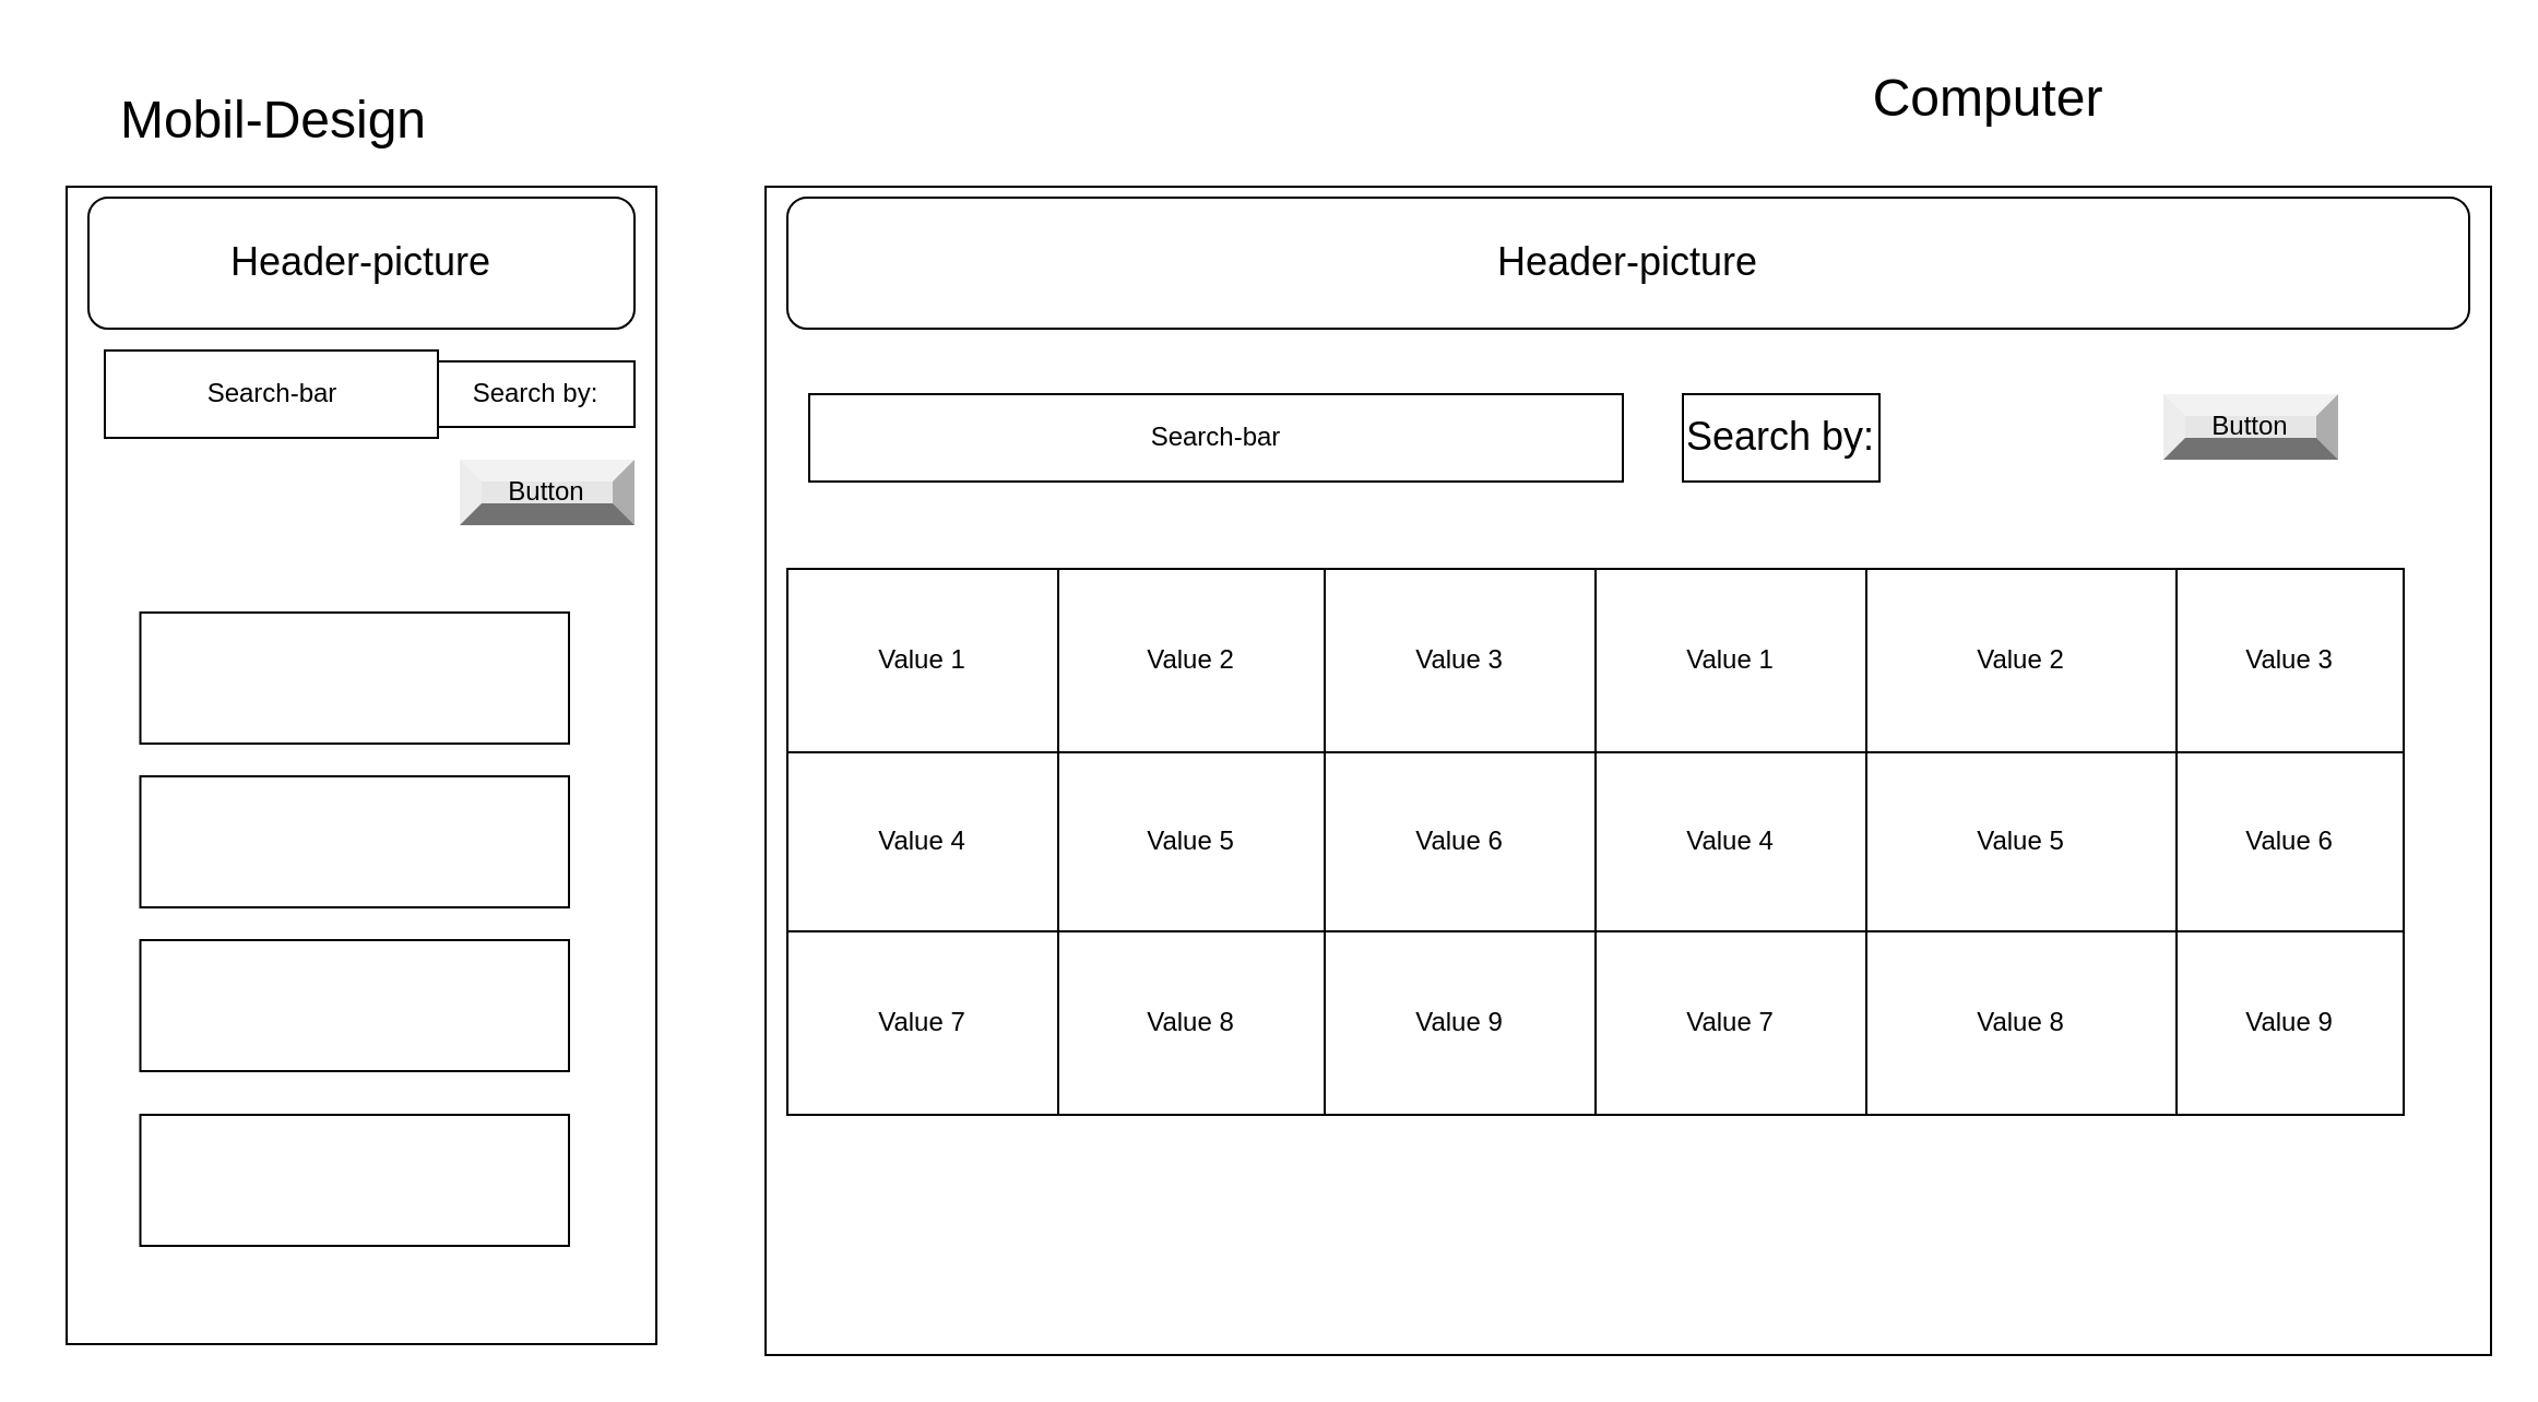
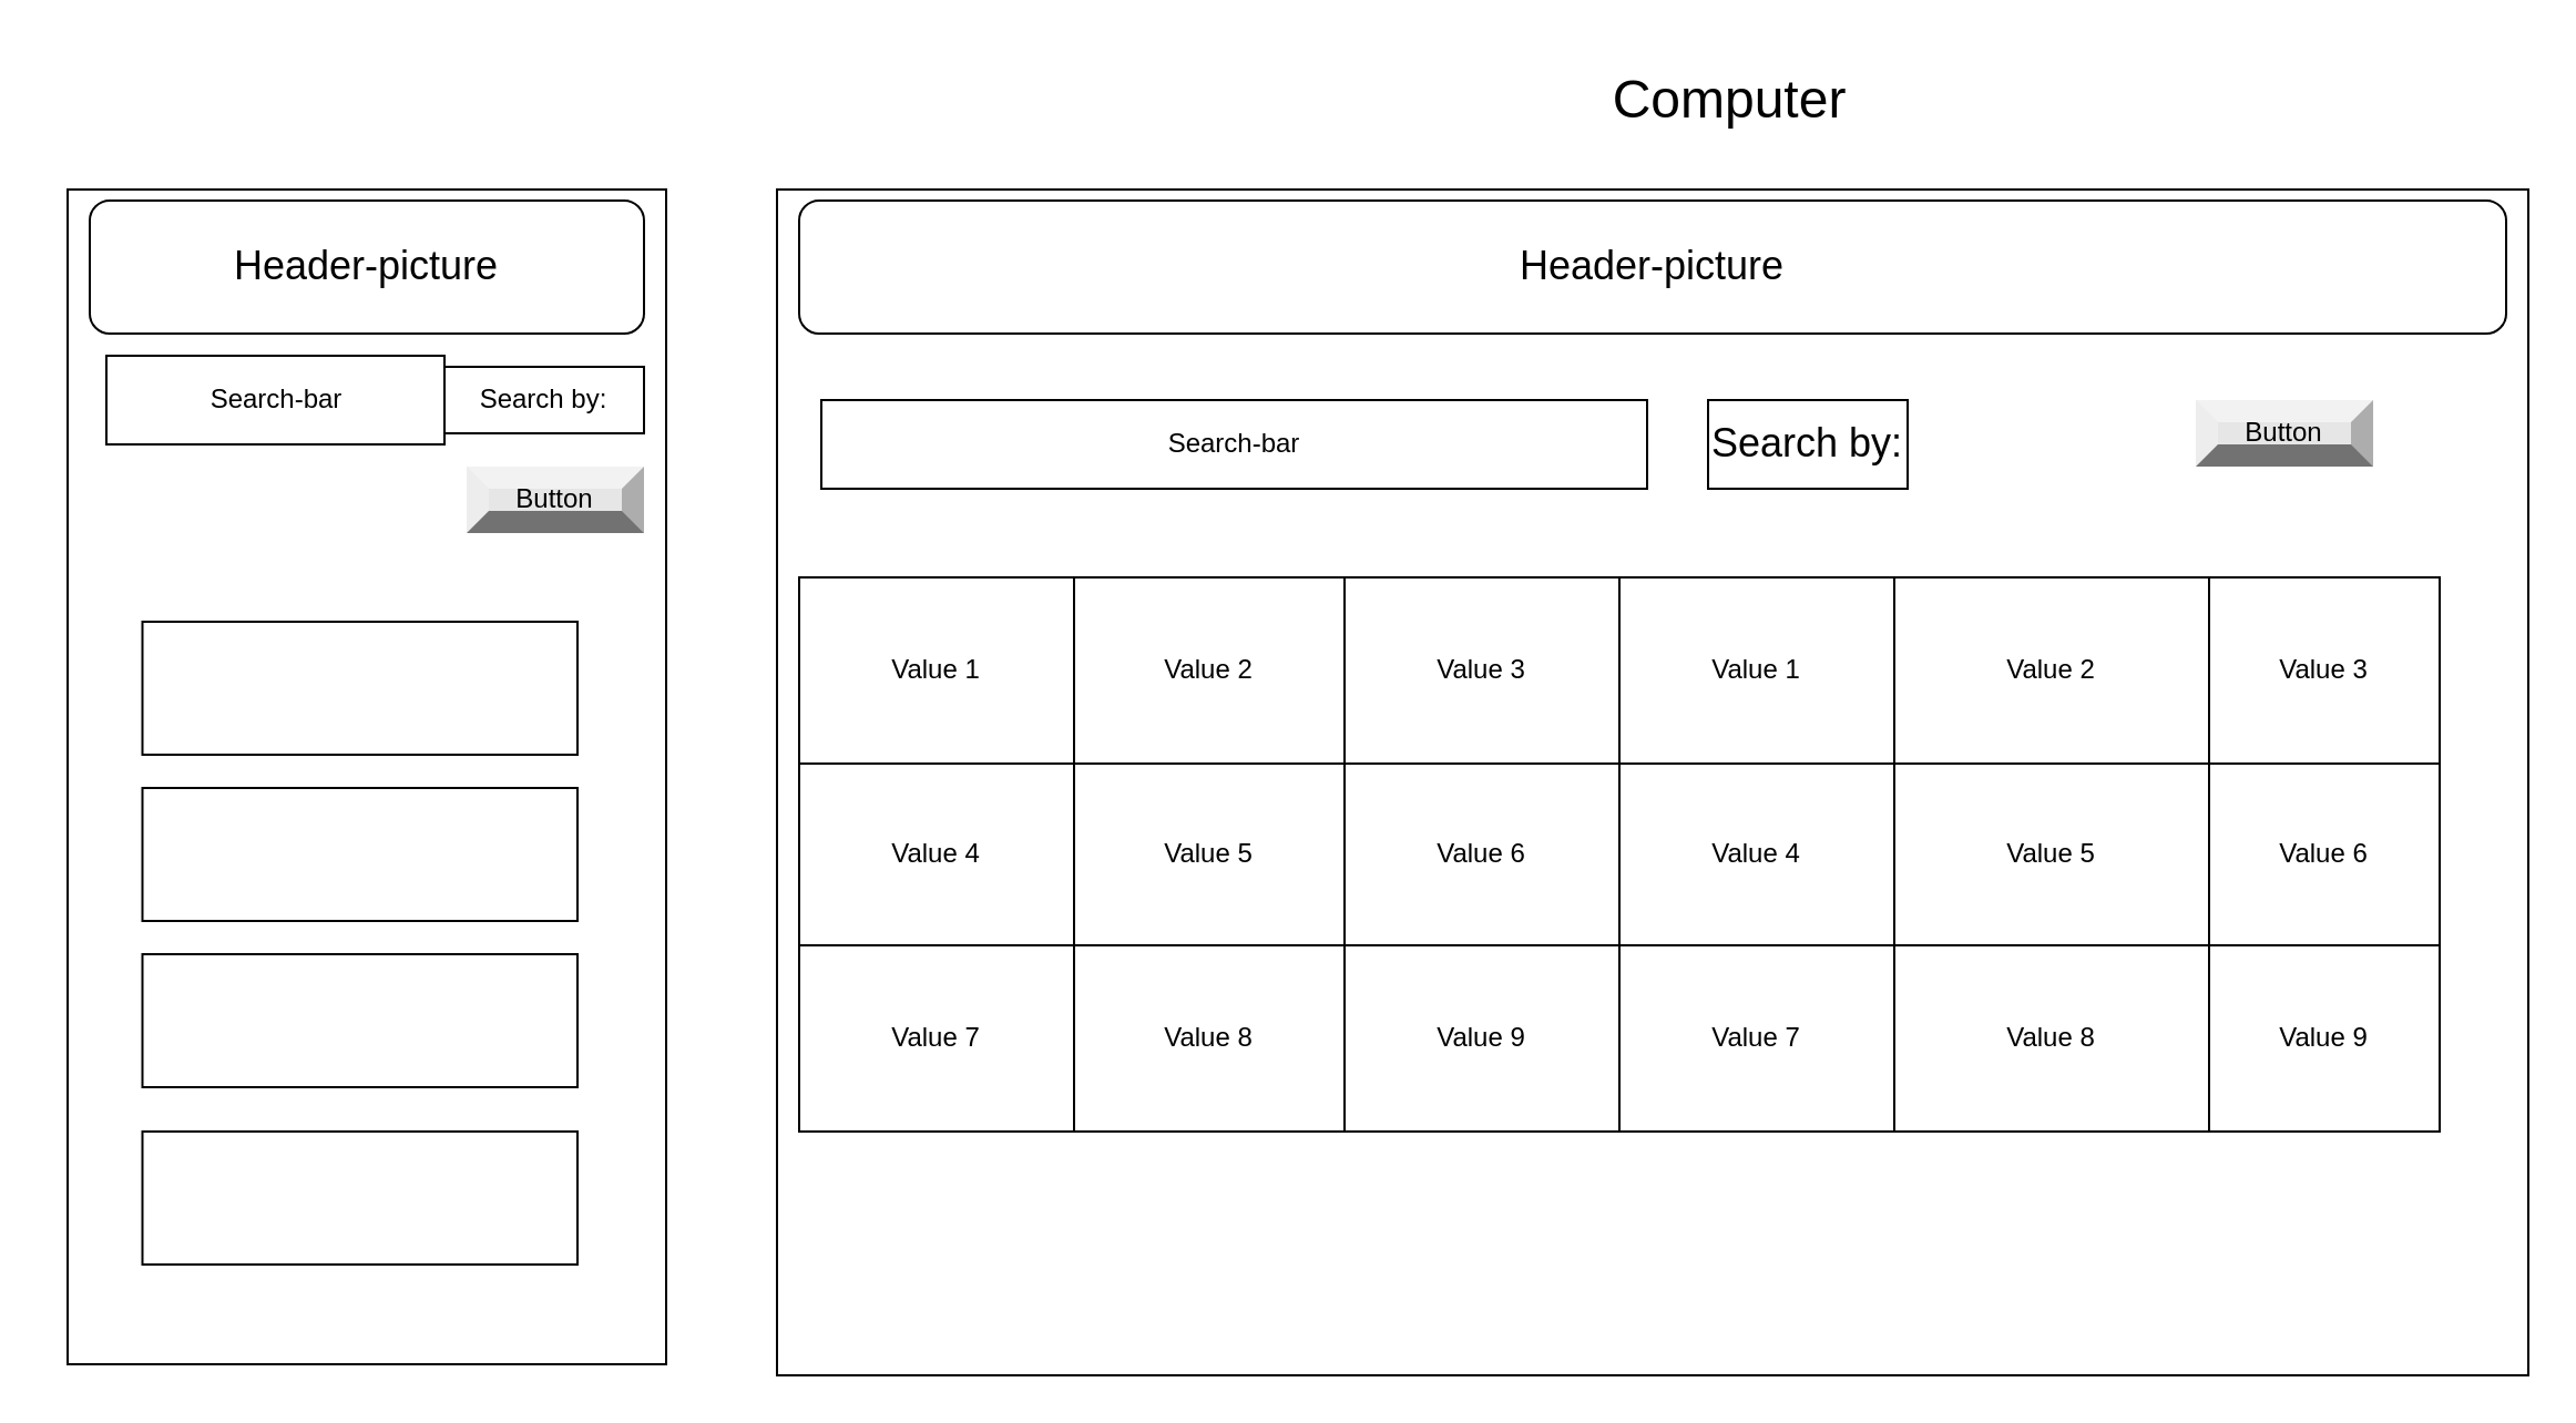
  <mxCell id="0" />
  <mxCell id="1" parent="0" />
  <mxCell id="2" value="" style="rounded=0;whiteSpace=wrap;html=1;" vertex="1" parent="1"><mxGeometry y="85" width="270" height="530" as="geometry" x="30" /></mxCell>
- <mxCell id="3" value="&lt;font style=&quot;font-size: 24px;&quot;&gt;Mobil-Design&lt;/font&gt;" style="text;html=1;strokeColor=none;fillColor=none;align=center;verticalAlign=middle;whiteSpace=wrap;rounded=0;" vertex="1" parent="1"><mxGeometry x="20" y="40" width="210" height="30" as="geometry" /></mxCell>
  <mxCell id="4" value="&lt;font style=&quot;font-size: 18px;&quot;&gt;Header-picture&lt;/font&gt;" style="rounded=1;whiteSpace=wrap;html=1;" vertex="1" parent="1"><mxGeometry x="40" y="90" width="250" height="60" as="geometry" /></mxCell>
  <mxCell id="5" value="Search-bar" style="rounded=0;whiteSpace=wrap;html=1;" vertex="1" parent="1"><mxGeometry x="47.5" y="160" width="152.5" height="40" as="geometry" /></mxCell>
  <mxCell id="6" value="Button" style="labelPosition=center;verticalLabelPosition=middle;align=center;html=1;shape=mxgraph.basic.shaded_button;dx=10;fillColor=#E6E6E6;strokeColor=none;whiteSpace=wrap;" vertex="1" parent="1"><mxGeometry x="210" y="210" width="80" height="30" as="geometry" /></mxCell>
  <mxCell id="7" value="" style="rounded=0;whiteSpace=wrap;html=1;" vertex="1" parent="1"><mxGeometry x="350" y="85" width="790" height="535" as="geometry" /></mxCell>
- <mxCell id="8" value="&lt;font style=&quot;font-size: 24px;&quot;&gt;Computer&lt;/font&gt;" style="text;html=1;strokeColor=none;fillColor=none;align=center;verticalAlign=middle;whiteSpace=wrap;rounded=0;" vertex="1" parent="1"><mxGeometry x="740" y="20" width="340" height="50" as="geometry" /></mxCell>
+ <mxCell id="8" value="&lt;font style=&quot;font-size: 24px;&quot;&gt;Computer&lt;/font&gt;" style="text;html=1;strokeColor=none;fillColor=none;align=center;verticalAlign=middle;whiteSpace=wrap;rounded=0;" vertex="1" parent="1"><mxGeometry x="610" y="20" width="340" height="50" as="geometry" /></mxCell>
  <mxCell id="9" value="&lt;font style=&quot;font-size: 18px;&quot;&gt;Header-picture&lt;/font&gt;" style="rounded=1;whiteSpace=wrap;html=1;" vertex="1" parent="1"><mxGeometry x="360" y="90" width="770" height="60" as="geometry" /></mxCell>
  <mxCell id="10" value="Search-bar" style="rounded=0;whiteSpace=wrap;html=1;" vertex="1" parent="1"><mxGeometry x="370" y="180" width="372.5" height="40" as="geometry" /></mxCell>
  <mxCell id="11" value="Button" style="labelPosition=center;verticalLabelPosition=middle;align=center;html=1;shape=mxgraph.basic.shaded_button;dx=10;fillColor=#E6E6E6;strokeColor=none;whiteSpace=wrap;" vertex="1" parent="1"><mxGeometry x="990" y="180" width="80" height="30" as="geometry" /></mxCell>
  <mxCell id="12" value="" style="childLayout=tableLayout;recursiveResize=0;shadow=0;fillColor=none;" vertex="1" parent="1"><mxGeometry x="360" y="260" width="370" height="250" as="geometry" /></mxCell>
  <mxCell id="13" value="" style="shape=tableRow;horizontal=0;startSize=0;swimlaneHead=0;swimlaneBody=0;top=0;left=0;bottom=0;right=0;dropTarget=0;collapsible=0;recursiveResize=0;expand=0;fontStyle=0;fillColor=none;strokeColor=inherit;" vertex="1" parent="12"><mxGeometry width="370" height="84" as="geometry" /></mxCell>
  <mxCell id="14" value="Value 1" style="connectable=0;recursiveResize=0;strokeColor=inherit;fillColor=none;align=center;whiteSpace=wrap;html=1;" vertex="1" parent="13"><mxGeometry width="124" height="84" as="geometry"><mxRectangle width="124" height="84" as="alternateBounds" /></mxGeometry></mxCell>
  <mxCell id="15" value="Value 2" style="connectable=0;recursiveResize=0;strokeColor=inherit;fillColor=none;align=center;whiteSpace=wrap;html=1;" vertex="1" parent="13"><mxGeometry x="124" width="122" height="84" as="geometry"><mxRectangle width="122" height="84" as="alternateBounds" /></mxGeometry></mxCell>
  <mxCell id="16" value="Value 3" style="connectable=0;recursiveResize=0;strokeColor=inherit;fillColor=none;align=center;whiteSpace=wrap;html=1;" vertex="1" parent="13"><mxGeometry x="246" width="124" height="84" as="geometry"><mxRectangle width="124" height="84" as="alternateBounds" /></mxGeometry></mxCell>
  <mxCell id="17" style="shape=tableRow;horizontal=0;startSize=0;swimlaneHead=0;swimlaneBody=0;top=0;left=0;bottom=0;right=0;dropTarget=0;collapsible=0;recursiveResize=0;expand=0;fontStyle=0;fillColor=none;strokeColor=inherit;" vertex="1" parent="12"><mxGeometry y="84" width="370" height="82" as="geometry" /></mxCell>
  <mxCell id="18" value="Value 4" style="connectable=0;recursiveResize=0;strokeColor=inherit;fillColor=none;align=center;whiteSpace=wrap;html=1;" vertex="1" parent="17"><mxGeometry width="124" height="82" as="geometry"><mxRectangle width="124" height="82" as="alternateBounds" /></mxGeometry></mxCell>
  <mxCell id="19" value="Value 5" style="connectable=0;recursiveResize=0;strokeColor=inherit;fillColor=none;align=center;whiteSpace=wrap;html=1;" vertex="1" parent="17"><mxGeometry x="124" width="122" height="82" as="geometry"><mxRectangle width="122" height="82" as="alternateBounds" /></mxGeometry></mxCell>
  <mxCell id="20" value="Value 6" style="connectable=0;recursiveResize=0;strokeColor=inherit;fillColor=none;align=center;whiteSpace=wrap;html=1;" vertex="1" parent="17"><mxGeometry x="246" width="124" height="82" as="geometry"><mxRectangle width="124" height="82" as="alternateBounds" /></mxGeometry></mxCell>
  <mxCell id="21" style="shape=tableRow;horizontal=0;startSize=0;swimlaneHead=0;swimlaneBody=0;top=0;left=0;bottom=0;right=0;dropTarget=0;collapsible=0;recursiveResize=0;expand=0;fontStyle=0;fillColor=none;strokeColor=inherit;" vertex="1" parent="12"><mxGeometry y="166" width="370" height="84" as="geometry" /></mxCell>
  <mxCell id="22" value="Value 7" style="connectable=0;recursiveResize=0;strokeColor=inherit;fillColor=none;align=center;whiteSpace=wrap;html=1;" vertex="1" parent="21"><mxGeometry width="124" height="84" as="geometry"><mxRectangle width="124" height="84" as="alternateBounds" /></mxGeometry></mxCell>
  <mxCell id="23" value="Value 8" style="connectable=0;recursiveResize=0;strokeColor=inherit;fillColor=none;align=center;whiteSpace=wrap;html=1;" vertex="1" parent="21"><mxGeometry x="124" width="122" height="84" as="geometry"><mxRectangle width="122" height="84" as="alternateBounds" /></mxGeometry></mxCell>
  <mxCell id="24" value="Value 9" style="connectable=0;recursiveResize=0;strokeColor=inherit;fillColor=none;align=center;whiteSpace=wrap;html=1;" vertex="1" parent="21"><mxGeometry x="246" width="124" height="84" as="geometry"><mxRectangle width="124" height="84" as="alternateBounds" /></mxGeometry></mxCell>
  <mxCell id="25" value="" style="childLayout=tableLayout;recursiveResize=0;shadow=0;fillColor=none;" vertex="1" parent="1"><mxGeometry x="730" y="260" width="370" height="250" as="geometry" /></mxCell>
  <mxCell id="26" value="" style="shape=tableRow;horizontal=0;startSize=0;swimlaneHead=0;swimlaneBody=0;top=0;left=0;bottom=0;right=0;dropTarget=0;collapsible=0;recursiveResize=0;expand=0;fontStyle=0;fillColor=none;strokeColor=inherit;" vertex="1" parent="25"><mxGeometry width="370" height="84" as="geometry" /></mxCell>
  <mxCell id="27" value="Value 1" style="connectable=0;recursiveResize=0;strokeColor=inherit;fillColor=none;align=center;whiteSpace=wrap;html=1;" vertex="1" parent="26"><mxGeometry width="124" height="84" as="geometry"><mxRectangle width="124" height="84" as="alternateBounds" /></mxGeometry></mxCell>
  <mxCell id="28" value="Value 2" style="connectable=0;recursiveResize=0;strokeColor=inherit;fillColor=none;align=center;whiteSpace=wrap;html=1;" vertex="1" parent="26"><mxGeometry x="124" width="142" height="84" as="geometry"><mxRectangle width="142" height="84" as="alternateBounds" /></mxGeometry></mxCell>
  <mxCell id="29" value="Value 3" style="connectable=0;recursiveResize=0;strokeColor=inherit;fillColor=none;align=center;whiteSpace=wrap;html=1;" vertex="1" parent="26"><mxGeometry x="266" width="104" height="84" as="geometry"><mxRectangle width="104" height="84" as="alternateBounds" /></mxGeometry></mxCell>
  <mxCell id="30" style="shape=tableRow;horizontal=0;startSize=0;swimlaneHead=0;swimlaneBody=0;top=0;left=0;bottom=0;right=0;dropTarget=0;collapsible=0;recursiveResize=0;expand=0;fontStyle=0;fillColor=none;strokeColor=inherit;" vertex="1" parent="25"><mxGeometry y="84" width="370" height="82" as="geometry" /></mxCell>
  <mxCell id="31" value="Value 4" style="connectable=0;recursiveResize=0;strokeColor=inherit;fillColor=none;align=center;whiteSpace=wrap;html=1;" vertex="1" parent="30"><mxGeometry width="124" height="82" as="geometry"><mxRectangle width="124" height="82" as="alternateBounds" /></mxGeometry></mxCell>
  <mxCell id="32" value="Value 5" style="connectable=0;recursiveResize=0;strokeColor=inherit;fillColor=none;align=center;whiteSpace=wrap;html=1;" vertex="1" parent="30"><mxGeometry x="124" width="142" height="82" as="geometry"><mxRectangle width="142" height="82" as="alternateBounds" /></mxGeometry></mxCell>
  <mxCell id="33" value="Value 6" style="connectable=0;recursiveResize=0;strokeColor=inherit;fillColor=none;align=center;whiteSpace=wrap;html=1;" vertex="1" parent="30"><mxGeometry x="266" width="104" height="82" as="geometry"><mxRectangle width="104" height="82" as="alternateBounds" /></mxGeometry></mxCell>
  <mxCell id="34" style="shape=tableRow;horizontal=0;startSize=0;swimlaneHead=0;swimlaneBody=0;top=0;left=0;bottom=0;right=0;dropTarget=0;collapsible=0;recursiveResize=0;expand=0;fontStyle=0;fillColor=none;strokeColor=inherit;" vertex="1" parent="25"><mxGeometry y="166" width="370" height="84" as="geometry" /></mxCell>
  <mxCell id="35" value="Value 7" style="connectable=0;recursiveResize=0;strokeColor=inherit;fillColor=none;align=center;whiteSpace=wrap;html=1;" vertex="1" parent="34"><mxGeometry width="124" height="84" as="geometry"><mxRectangle width="124" height="84" as="alternateBounds" /></mxGeometry></mxCell>
  <mxCell id="36" value="Value 8" style="connectable=0;recursiveResize=0;strokeColor=inherit;fillColor=none;align=center;whiteSpace=wrap;html=1;" vertex="1" parent="34"><mxGeometry x="124" width="142" height="84" as="geometry"><mxRectangle width="142" height="84" as="alternateBounds" /></mxGeometry></mxCell>
  <mxCell id="37" value="Value 9" style="connectable=0;recursiveResize=0;strokeColor=inherit;fillColor=none;align=center;whiteSpace=wrap;html=1;" vertex="1" parent="34"><mxGeometry x="266" width="104" height="84" as="geometry"><mxRectangle width="104" height="84" as="alternateBounds" /></mxGeometry></mxCell>
  <mxCell id="38" value="&lt;font style=&quot;font-size: 18px;&quot;&gt;Search by:&lt;/font&gt;" style="rounded=0;whiteSpace=wrap;html=1;" vertex="1" parent="1"><mxGeometry x="770" y="180" width="90" height="40" as="geometry" /></mxCell>
  <mxCell id="39" value="Search by:" style="rounded=0;whiteSpace=wrap;html=1;" vertex="1" parent="1"><mxGeometry x="200" y="165" width="90" height="30" as="geometry" /></mxCell>
  <mxCell id="40" value="" style="rounded=0;whiteSpace=wrap;html=1;" vertex="1" parent="1"><mxGeometry x="63.75" y="280" width="196.25" height="60" as="geometry" /></mxCell>
  <mxCell id="41" value="" style="rounded=0;whiteSpace=wrap;html=1;" vertex="1" parent="1"><mxGeometry x="63.75" y="355" width="196.25" height="60" as="geometry" /></mxCell>
  <mxCell id="42" value="" style="rounded=0;whiteSpace=wrap;html=1;" vertex="1" parent="1"><mxGeometry x="63.75" y="430" width="196.25" height="60" as="geometry" /></mxCell>
  <mxCell id="43" value="" style="rounded=0;whiteSpace=wrap;html=1;" vertex="1" parent="1"><mxGeometry x="63.75" y="510" width="196.25" height="60" as="geometry" /></mxCell>
